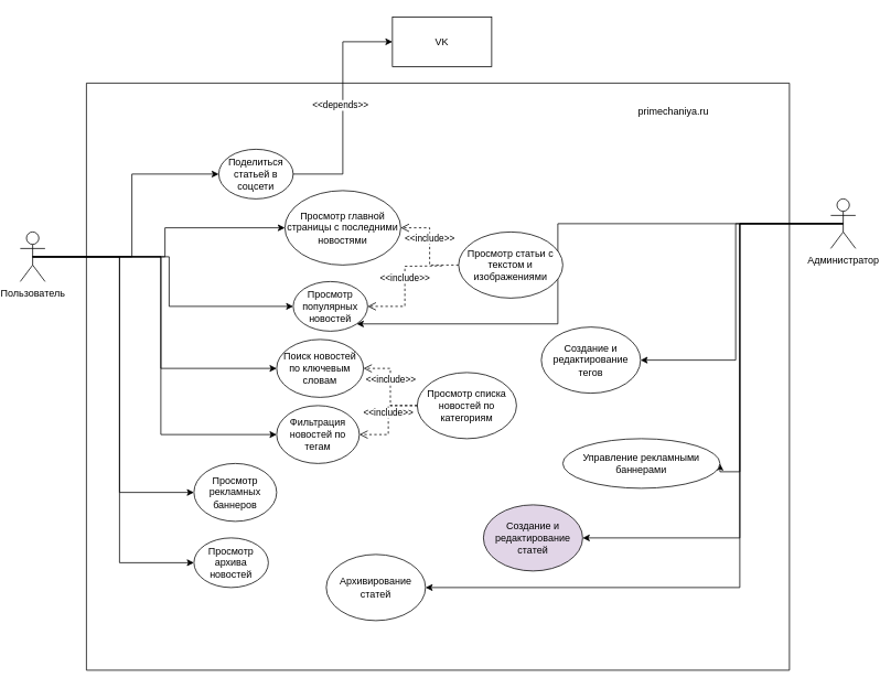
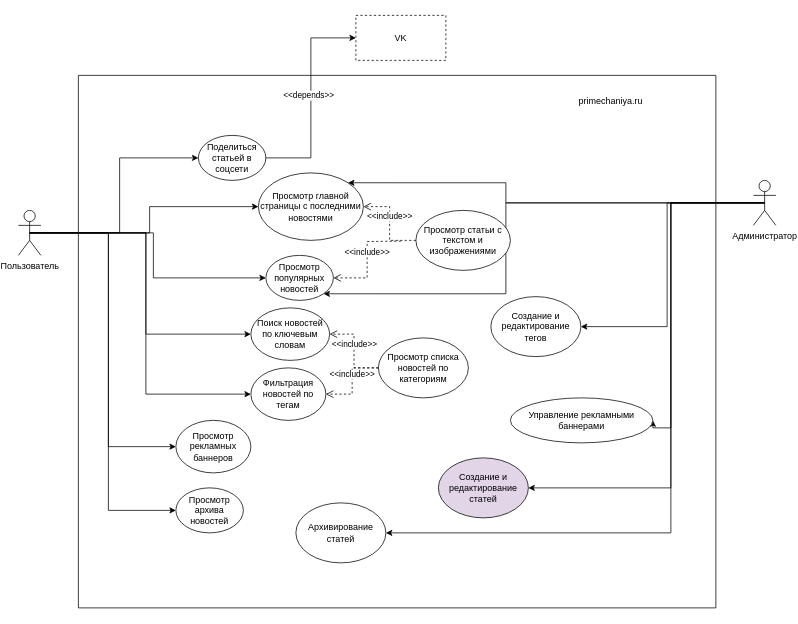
  <mxCell id="0" />
  <mxCell id="1" parent="0" />
  <mxCell id="2" style="edgeStyle=orthogonalEdgeStyle;rounded=0;orthogonalLoop=1;jettySize=auto;html=1;exitX=0.5;exitY=0.5;exitDx=0;exitDy=0;exitPerimeter=0;entryX=0;entryY=0.5;entryDx=0;entryDy=0;" edge="1" parent="1" source="9" target="24"><mxGeometry relative="1" as="geometry" /></mxCell>
  <mxCell id="3" style="edgeStyle=orthogonalEdgeStyle;rounded=0;orthogonalLoop=1;jettySize=auto;html=1;exitX=0.5;exitY=0.5;exitDx=0;exitDy=0;exitPerimeter=0;entryX=0;entryY=0.5;entryDx=0;entryDy=0;" edge="1" parent="1" source="9" target="23"><mxGeometry relative="1" as="geometry" /></mxCell>
  <mxCell id="4" style="edgeStyle=orthogonalEdgeStyle;rounded=0;orthogonalLoop=1;jettySize=auto;html=1;exitX=0.5;exitY=0.5;exitDx=0;exitDy=0;exitPerimeter=0;entryX=0;entryY=0.5;entryDx=0;entryDy=0;" edge="1" parent="1" source="9" target="21"><mxGeometry relative="1" as="geometry" /></mxCell>
  <mxCell id="5" style="edgeStyle=orthogonalEdgeStyle;rounded=0;orthogonalLoop=1;jettySize=auto;html=1;exitX=0.5;exitY=0.5;exitDx=0;exitDy=0;exitPerimeter=0;entryX=0;entryY=0.5;entryDx=0;entryDy=0;" edge="1" parent="1" source="9" target="25"><mxGeometry relative="1" as="geometry" /></mxCell>
  <mxCell id="6" style="edgeStyle=orthogonalEdgeStyle;rounded=0;orthogonalLoop=1;jettySize=auto;html=1;exitX=0.5;exitY=0.5;exitDx=0;exitDy=0;exitPerimeter=0;entryX=0;entryY=0.5;entryDx=0;entryDy=0;" edge="1" parent="1" source="9" target="18"><mxGeometry relative="1" as="geometry" /></mxCell>
  <mxCell id="7" style="edgeStyle=orthogonalEdgeStyle;rounded=0;orthogonalLoop=1;jettySize=auto;html=1;exitX=0.5;exitY=0.5;exitDx=0;exitDy=0;exitPerimeter=0;entryX=0;entryY=0.5;entryDx=0;entryDy=0;" edge="1" parent="1" source="9" target="17"><mxGeometry relative="1" as="geometry" /></mxCell>
  <mxCell id="8" style="edgeStyle=orthogonalEdgeStyle;rounded=0;orthogonalLoop=1;jettySize=auto;html=1;exitX=0.5;exitY=0.5;exitDx=0;exitDy=0;exitPerimeter=0;entryX=0;entryY=0.5;entryDx=0;entryDy=0;" edge="1" parent="1" source="9" target="22"><mxGeometry relative="1" as="geometry" /></mxCell>
  <mxCell id="9" value="Пользователь" style="shape=umlActor;verticalLabelPosition=bottom;verticalAlign=top;html=1;outlineConnect=0;" vertex="1" parent="1"><mxGeometry x="20" y="280" width="30" height="60" as="geometry" /></mxCell>
  <mxCell id="10" style="edgeStyle=orthogonalEdgeStyle;rounded=0;orthogonalLoop=1;jettySize=auto;html=1;exitX=0.5;exitY=0.5;exitDx=0;exitDy=0;exitPerimeter=0;entryX=1;entryY=1;entryDx=0;entryDy=0;" edge="1" parent="1" source="15" target="22"><mxGeometry relative="1" as="geometry"><Array as="points"><mxPoint x="670" y="270" /><mxPoint x="670" y="391" /></Array></mxGeometry></mxCell>
  <mxCell id="11" style="edgeStyle=orthogonalEdgeStyle;rounded=0;orthogonalLoop=1;jettySize=auto;html=1;exitX=0.5;exitY=0.5;exitDx=0;exitDy=0;exitPerimeter=0;entryX=1;entryY=0.5;entryDx=0;entryDy=0;" edge="1" parent="1" source="15" target="38"><mxGeometry relative="1" as="geometry" /></mxCell>
  <mxCell id="12" style="edgeStyle=orthogonalEdgeStyle;rounded=0;orthogonalLoop=1;jettySize=auto;html=1;exitX=0.5;exitY=0.5;exitDx=0;exitDy=0;exitPerimeter=0;entryX=1;entryY=0.5;entryDx=0;entryDy=0;" edge="1" parent="1" source="15" target="30"><mxGeometry relative="1" as="geometry"><Array as="points"><mxPoint x="890" y="270" /><mxPoint x="890" y="570" /></Array></mxGeometry></mxCell>
  <mxCell id="13" style="edgeStyle=orthogonalEdgeStyle;rounded=0;orthogonalLoop=1;jettySize=auto;html=1;exitX=0.5;exitY=0.5;exitDx=0;exitDy=0;exitPerimeter=0;entryX=1;entryY=0.5;entryDx=0;entryDy=0;" edge="1" parent="1" source="15" target="31"><mxGeometry relative="1" as="geometry"><Array as="points"><mxPoint x="890" y="270" /><mxPoint x="890" y="650" /></Array></mxGeometry></mxCell>
  <mxCell id="14" style="edgeStyle=orthogonalEdgeStyle;rounded=0;orthogonalLoop=1;jettySize=auto;html=1;exitX=0.5;exitY=0.5;exitDx=0;exitDy=0;exitPerimeter=0;entryX=1;entryY=0.5;entryDx=0;entryDy=0;" edge="1" parent="1" source="15" target="32"><mxGeometry relative="1" as="geometry"><Array as="points"><mxPoint x="890" y="270" /><mxPoint x="890" y="710" /></Array></mxGeometry></mxCell>
  <mxCell id="15" value="Администратор" style="shape=umlActor;verticalLabelPosition=bottom;verticalAlign=top;html=1;outlineConnect=0;" vertex="1" parent="1"><mxGeometry x="1000" y="240" width="30" height="60" as="geometry" /></mxCell>
  <mxCell id="16" value="" style="swimlane;startSize=0;" vertex="1" parent="1"><mxGeometry x="100" y="100" width="850" height="710" as="geometry" /></mxCell>
  <mxCell id="17" value="Просмотр главной страницы с последними новостями" style="ellipse;whiteSpace=wrap;html=1;" vertex="1" parent="16"><mxGeometry x="240" y="130" width="140" height="90" as="geometry" /></mxCell>
  <mxCell id="18" value="Поиск новостей по ключевым словам" style="ellipse;whiteSpace=wrap;html=1;" vertex="1" parent="16"><mxGeometry x="230" y="310" width="105" height="70" as="geometry" /></mxCell>
  <mxCell id="19" value="Просмотр статьи с текстом и изображениями" style="ellipse;whiteSpace=wrap;html=1;" vertex="1" parent="16"><mxGeometry x="450" y="180" width="126" height="80" as="geometry" /></mxCell>
  <mxCell id="20" value="Просмотр списка новостей по категориям" style="ellipse;whiteSpace=wrap;html=1;" vertex="1" parent="16"><mxGeometry x="400" y="350" width="120" height="80" as="geometry" /></mxCell>
  <mxCell id="21" value="Просмотр&lt;div&gt;архива&lt;/div&gt;&lt;div&gt;новостей&lt;/div&gt;" style="ellipse;whiteSpace=wrap;html=1;" vertex="1" parent="16"><mxGeometry x="130" y="550" width="90" height="60" as="geometry" /></mxCell>
  <mxCell id="22" value="Просмотр популярных&lt;div&gt;новостей&lt;/div&gt;" style="ellipse;whiteSpace=wrap;html=1;" vertex="1" parent="16"><mxGeometry x="250" y="240" width="90" height="60" as="geometry" /></mxCell>
  <mxCell id="23" value="Просмотр&lt;br&gt;&lt;div&gt;рекламных баннеров&lt;/div&gt;" style="ellipse;whiteSpace=wrap;html=1;" vertex="1" parent="16"><mxGeometry x="130" y="460" width="100" height="70" as="geometry" /></mxCell>
  <mxCell id="24" value="Поделиться статьей в соцсети" style="ellipse;whiteSpace=wrap;html=1;" vertex="1" parent="16"><mxGeometry x="160" y="80" width="90" height="60" as="geometry" /></mxCell>
  <mxCell id="25" value="Фильтрация новостей по тегам" style="ellipse;whiteSpace=wrap;html=1;" vertex="1" parent="16"><mxGeometry x="230" y="390" width="100" height="70" as="geometry" /></mxCell>
  <mxCell id="26" value="primechaniya.ru" style="text;html=1;align=center;verticalAlign=middle;whiteSpace=wrap;rounded=0;" vertex="1" parent="16"><mxGeometry x="680" y="20" width="60" height="30" as="geometry" /></mxCell>
  <mxCell id="27" value="&amp;lt;&amp;lt;include&amp;gt;&amp;gt;" style="html=1;verticalAlign=bottom;endArrow=open;dashed=1;endSize=8;rounded=0;entryX=1;entryY=0.5;entryDx=0;entryDy=0;exitX=0;exitY=0.5;exitDx=0;exitDy=0;edgeStyle=orthogonalEdgeStyle;" edge="1" parent="16" source="20" target="25"><mxGeometry relative="1" as="geometry"><mxPoint x="430" y="459" as="sourcePoint" /><mxPoint x="350" y="459" as="targetPoint" /></mxGeometry></mxCell>
  <mxCell id="28" value="&amp;lt;&amp;lt;include&amp;gt;&amp;gt;" style="html=1;verticalAlign=bottom;endArrow=open;dashed=1;endSize=8;rounded=0;entryX=1;entryY=0.5;entryDx=0;entryDy=0;exitX=0;exitY=0.5;exitDx=0;exitDy=0;edgeStyle=orthogonalEdgeStyle;" edge="1" parent="16" source="20" target="18"><mxGeometry relative="1" as="geometry"><mxPoint x="410" y="400" as="sourcePoint" /><mxPoint x="340" y="435" as="targetPoint" /></mxGeometry></mxCell>
  <mxCell id="29" value="&amp;lt;&amp;lt;include&amp;gt;&amp;gt;" style="html=1;verticalAlign=bottom;endArrow=open;dashed=1;endSize=8;rounded=0;entryX=1;entryY=0.5;entryDx=0;entryDy=0;edgeStyle=orthogonalEdgeStyle;exitX=0;exitY=0.5;exitDx=0;exitDy=0;" edge="1" parent="16" source="19" target="17"><mxGeometry relative="1" as="geometry"><mxPoint x="410" y="400" as="sourcePoint" /><mxPoint x="345" y="355" as="targetPoint" /></mxGeometry></mxCell>
  <mxCell id="30" value="Управление рекламными баннерами" style="ellipse;whiteSpace=wrap;html=1;" vertex="1" parent="16"><mxGeometry x="576" y="430" width="190" height="60" as="geometry" /></mxCell>
  <mxCell id="31" value="Создание и редактирование статей" style="ellipse;whiteSpace=wrap;html=1;fillColor=#e1d5e7;" vertex="1" parent="16"><mxGeometry x="480" y="510" width="120" height="80" as="geometry" /></mxCell>
  <mxCell id="32" value="Архивирование статей" style="ellipse;whiteSpace=wrap;html=1;" vertex="1" parent="16"><mxGeometry x="290" y="570" width="120" height="80" as="geometry" /></mxCell>
- <mxCell id="33" value="VK" style="rounded=0;whiteSpace=wrap;html=1;" vertex="1" parent="1"><mxGeometry x="470" y="20" width="120" height="60" as="geometry" /></mxCell>
+ <mxCell id="33" value="VK" style="rounded=0;whiteSpace=wrap;html=1;dashed=1;" vertex="1" parent="1"><mxGeometry x="470" y="20" width="120" height="60" as="geometry" /></mxCell>
  <mxCell id="34" style="edgeStyle=orthogonalEdgeStyle;rounded=0;orthogonalLoop=1;jettySize=auto;html=1;exitX=1;exitY=0.5;exitDx=0;exitDy=0;entryX=0;entryY=0.5;entryDx=0;entryDy=0;" edge="1" parent="1" source="24" target="33"><mxGeometry relative="1" as="geometry" /></mxCell>
  <mxCell id="35" value="&amp;lt;&amp;lt;depends&amp;gt;&amp;gt;" style="edgeLabel;html=1;align=center;verticalAlign=middle;resizable=0;points=[];" vertex="1" connectable="0" parent="34"><mxGeometry x="0.031" y="4" relative="1" as="geometry"><mxPoint as="offset" /></mxGeometry></mxCell>
  <mxCell id="36" value="&amp;lt;&amp;lt;include&amp;gt;&amp;gt;" style="html=1;verticalAlign=bottom;endArrow=open;dashed=1;endSize=8;rounded=0;entryX=1;entryY=0.5;entryDx=0;entryDy=0;edgeStyle=orthogonalEdgeStyle;" edge="1" parent="1" target="22"><mxGeometry relative="1" as="geometry"><mxPoint x="530" y="321" as="sourcePoint" /><mxPoint x="470" y="285" as="targetPoint" /></mxGeometry></mxCell>
+ <mxCell id="37" style="edgeStyle=orthogonalEdgeStyle;rounded=0;orthogonalLoop=1;jettySize=auto;html=1;exitX=0.5;exitY=0.5;exitDx=0;exitDy=0;entryX=1;entryY=0;entryDx=0;entryDy=0;exitPerimeter=0;" edge="1" parent="1" source="15" target="17"><mxGeometry relative="1" as="geometry"><Array as="points"><mxPoint x="670" y="270" /><mxPoint x="670" y="243" /></Array></mxGeometry></mxCell>
  <mxCell id="38" value="Создание и редактирование тегов" style="ellipse;whiteSpace=wrap;html=1;" vertex="1" parent="1"><mxGeometry x="650" y="395" width="120" height="80" as="geometry" /></mxCell>
